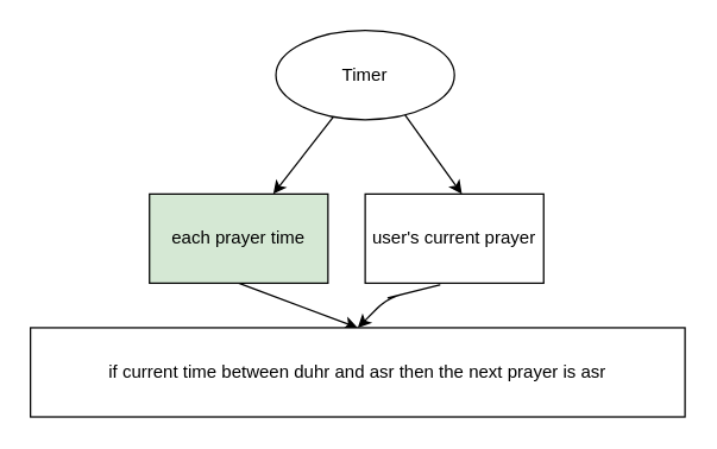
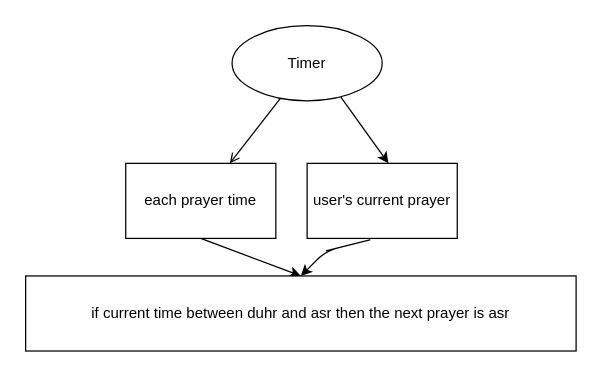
  <mxCell id="0" />
  <mxCell id="1" parent="0" />
- <mxCell id="2" value="" style="edgeStyle=none;html=1;" edge="1" parent="1" source="4" target="6"><mxGeometry relative="1" as="geometry" /></mxCell>
+ <mxCell id="2" value="" style="edgeStyle=none;html=1;endArrow=open;" edge="1" parent="1" source="4" target="6"><mxGeometry relative="1" as="geometry" /></mxCell>
  <mxCell id="3" style="edgeStyle=none;html=1;exitX=0.75;exitY=1;exitDx=0;exitDy=0;" edge="1" parent="1" source="4"><mxGeometry relative="1" as="geometry"><mxPoint x="310" y="130" as="targetPoint" /></mxGeometry></mxCell>
  <mxCell id="4" value="Timer" style="ellipse;whiteSpace=wrap;html=1;" vertex="1" parent="1"><mxGeometry x="185" y="20" width="120" height="60" as="geometry" /></mxCell>
  <mxCell id="5" style="edgeStyle=none;html=1;exitX=0.5;exitY=1;exitDx=0;exitDy=0;entryX=0.5;entryY=0;entryDx=0;entryDy=0;" edge="1" parent="1" source="6" target="9"><mxGeometry relative="1" as="geometry" /></mxCell>
- <mxCell id="6" value="each prayer time" style="whiteSpace=wrap;html=1;fillColor=#d5e8d4;" vertex="1" parent="1"><mxGeometry x="100" y="130" width="120" height="60" as="geometry" /></mxCell>
+ <mxCell id="6" value="each prayer time" style="whiteSpace=wrap;html=1;" vertex="1" parent="1"><mxGeometry x="100" y="130" width="120" height="60" as="geometry" /></mxCell>
  <mxCell id="7" value="" style="edgeStyle=none;html=1;entryX=0.5;entryY=0;entryDx=0;entryDy=0;" edge="1" parent="1" target="9"><mxGeometry relative="1" as="geometry"><mxPoint x="260" y="200" as="sourcePoint" /><Array as="points"><mxPoint x="300" y="190" /><mxPoint x="260" y="200" /></Array></mxGeometry></mxCell>
  <mxCell id="8" value="user's current prayer" style="whiteSpace=wrap;html=1;" vertex="1" parent="1"><mxGeometry x="245" y="130" width="120" height="60" as="geometry" /></mxCell>
  <mxCell id="9" value="if current time between duhr and asr then the next prayer is asr" style="whiteSpace=wrap;html=1;" vertex="1" parent="1"><mxGeometry x="20" y="220" width="440" height="60" as="geometry" /></mxCell>
